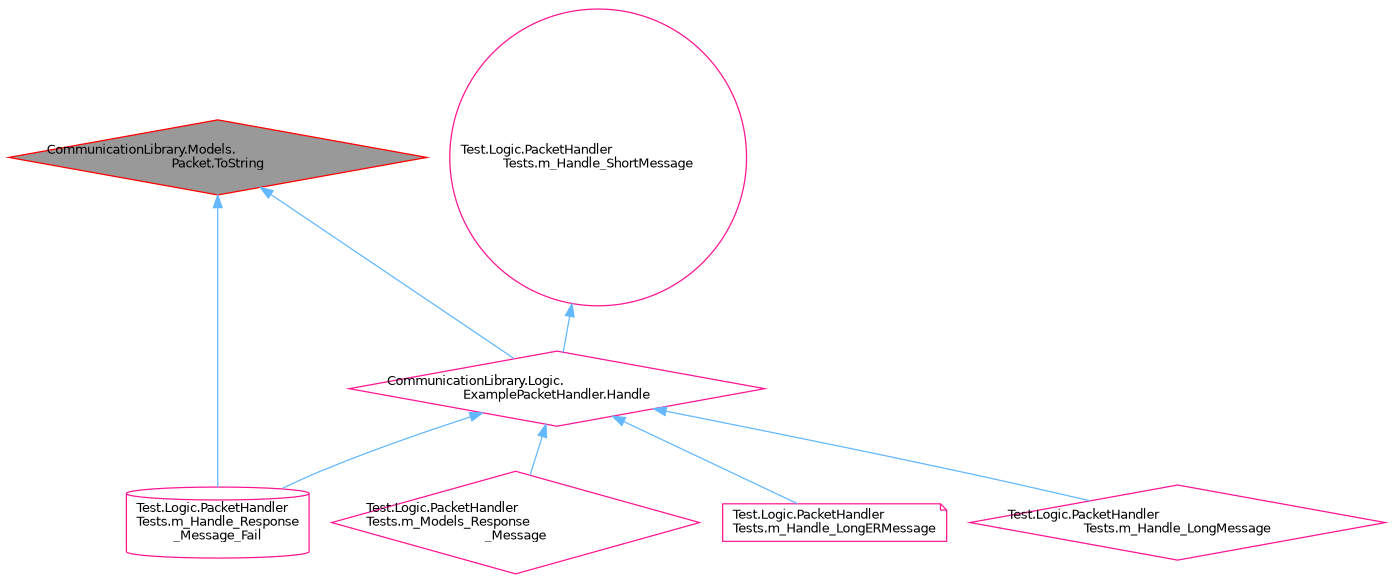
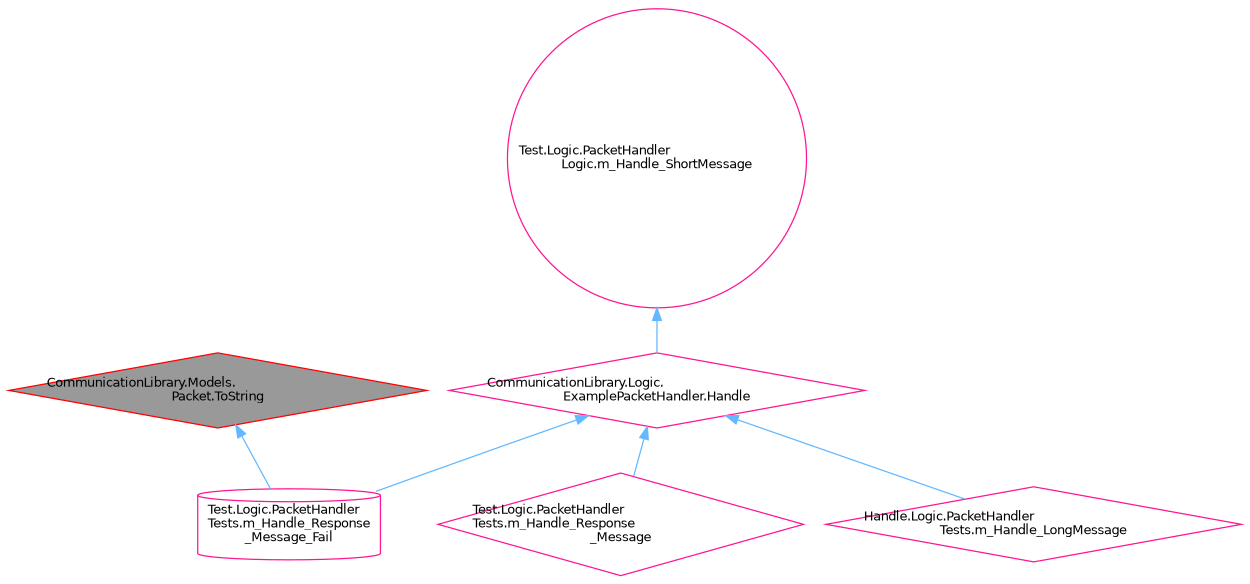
  digraph {
    rankdir=TB
    node [color=deeppink fillcolor=white fontname=Helvetica fontsize=10 shape=diamond style=filled]
    edge [color=steelblue1 dir=back fontname=Helvetica fontsize=10 labelfontname=Helvetica labelfontsize=10 style=solid]
    n1 [color=red fillcolor=grey60 fontcolor=black height=0.2 label="CommunicationLibrary.Models.\lPacket.ToString" width=0.4]
    n2 [height=0.2 label="CommunicationLibrary.Logic.\lExamplePacketHandler.Handle" width=0.4]
    n3 [height=0.2 label="Test.Logic.PacketHandler\lTests.m_Handle_Response\l_Message_Fail" shape=cylinder width=0.4]
-   n4 [height=0.2 label="Test.Logic.PacketHandler\lTests.m_Models_Response\l_Message" width=0.4]
-   n5 [height=0.2 label="Test.Logic.PacketHandler\lTests.m_Handle_LongERMessage" shape=note width=0.4]
-   n6 [height=0.2 label="Test.Logic.PacketHandler\lTests.m_Handle_LongMessage" width=0.4]
-   n7 [height=0.2 label="Test.Logic.PacketHandler\lTests.m_Handle_ShortMessage" shape=circle width=0.4]
-   n1 -> n2
+   n4 [height=0.2 label="Test.Logic.PacketHandler\lTests.m_Handle_Response\l_Message" width=0.4]
+   n6 [height=0.2 label="Handle.Logic.PacketHandler\lTests.m_Handle_LongMessage" width=0.4]
+   n7 [height=0.2 label="Test.Logic.PacketHandler\lLogic.m_Handle_ShortMessage" shape=circle width=0.4]
    n1 -> n3
    n2 -> n3
    n2 -> n4
-   n2 -> n5
    n2 -> n6
    n7 -> n2
  }
